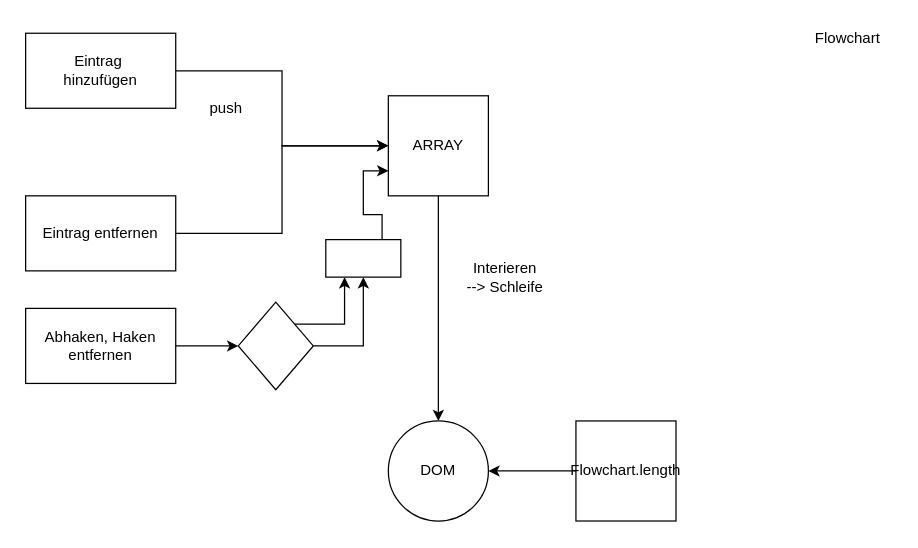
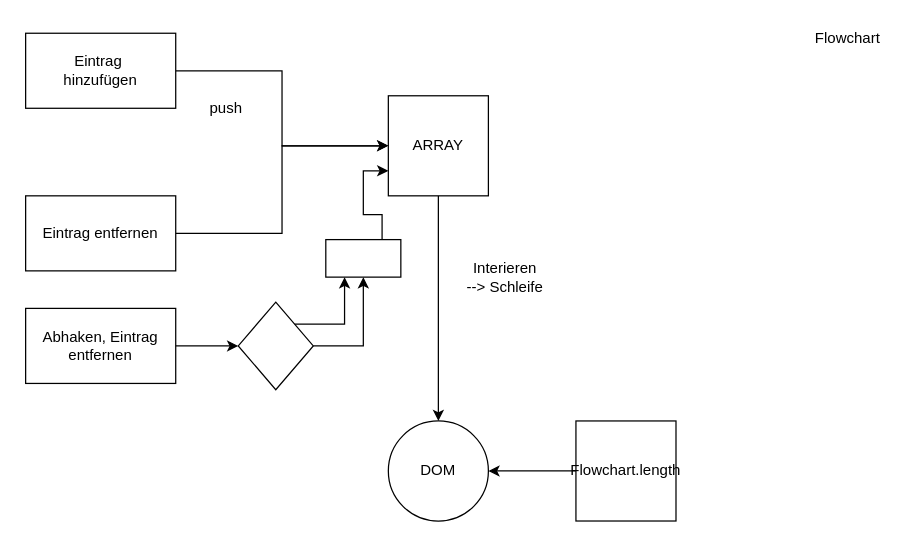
  <mxCell id="0" />
  <mxCell id="1" parent="0" />
  <mxCell id="2" style="edgeStyle=orthogonalEdgeStyle;rounded=0;orthogonalLoop=1;jettySize=auto;html=1;exitX=0.5;exitY=1;exitDx=0;exitDy=0;" parent="1" source="3" target="4" edge="1"><mxGeometry relative="1" as="geometry" /></mxCell>
  <mxCell id="3" value="ARRAY" style="whiteSpace=wrap;html=1;aspect=fixed;" parent="1" vertex="1"><mxGeometry x="310" y="76" width="80" height="80" as="geometry" /></mxCell>
  <mxCell id="4" value="DOM" style="ellipse;whiteSpace=wrap;html=1;aspect=fixed;" parent="1" vertex="1"><mxGeometry x="310" y="336" width="80" height="80" as="geometry" /></mxCell>
  <mxCell id="5" value="Interieren&lt;br&gt;--&amp;gt; Schleife" style="text;html=1;align=center;verticalAlign=middle;resizable=0;points=[];;autosize=1;" parent="1" vertex="1"><mxGeometry x="363" y="206" width="80" height="30" as="geometry" /></mxCell>
  <mxCell id="6" style="edgeStyle=orthogonalEdgeStyle;rounded=0;orthogonalLoop=1;jettySize=auto;html=1;exitX=1;exitY=0.5;exitDx=0;exitDy=0;entryX=0;entryY=0.5;entryDx=0;entryDy=0;" parent="1" source="7" target="3" edge="1"><mxGeometry relative="1" as="geometry" /></mxCell>
  <mxCell id="7" value="Eintrag&amp;nbsp;&lt;br&gt;hinzufügen" style="rounded=0;whiteSpace=wrap;html=1;" parent="1" vertex="1"><mxGeometry x="20" y="26" width="120" height="60" as="geometry" /></mxCell>
  <mxCell id="8" value="push" style="text;html=1;align=center;verticalAlign=middle;resizable=0;points=[];;autosize=1;" parent="1" vertex="1"><mxGeometry x="160" y="76" width="40" height="20" as="geometry" /></mxCell>
  <mxCell id="9" style="edgeStyle=orthogonalEdgeStyle;rounded=0;orthogonalLoop=1;jettySize=auto;html=1;exitX=1;exitY=0.5;exitDx=0;exitDy=0;entryX=0;entryY=0.5;entryDx=0;entryDy=0;" parent="1" source="10" target="3" edge="1"><mxGeometry relative="1" as="geometry" /></mxCell>
  <mxCell id="10" value="Eintrag entfernen" style="rounded=0;whiteSpace=wrap;html=1;" parent="1" vertex="1"><mxGeometry x="20" y="156" width="120" height="60" as="geometry" /></mxCell>
  <mxCell id="11" value="Flowchart" style="text;html=1;align=center;verticalAlign=middle;resizable=0;points=[];;autosize=1;" parent="1" vertex="1"><mxGeometry x="642" y="20" width="70" height="20" as="geometry" /></mxCell>
- <mxCell id="12" value="Abhaken, Haken entfernen" style="rounded=0;whiteSpace=wrap;html=1;" parent="1" vertex="1"><mxGeometry x="20" y="246" width="120" height="60" as="geometry" /></mxCell>
+ <mxCell id="12" value="Abhaken, Eintrag entfernen" style="rounded=0;whiteSpace=wrap;html=1;" parent="1" vertex="1"><mxGeometry x="20" y="246" width="120" height="60" as="geometry" /></mxCell>
  <mxCell id="13" style="edgeStyle=orthogonalEdgeStyle;rounded=0;orthogonalLoop=1;jettySize=auto;html=1;exitX=1;exitY=0;exitDx=0;exitDy=0;entryX=0.25;entryY=1;entryDx=0;entryDy=0;" parent="1" source="14" target="17" edge="1"><mxGeometry relative="1" as="geometry" /></mxCell>
  <mxCell id="14" value="" style="rhombus;whiteSpace=wrap;html=1;" parent="1" vertex="1"><mxGeometry x="190" y="241" width="60" height="70" as="geometry" /></mxCell>
  <mxCell id="15" style="edgeStyle=orthogonalEdgeStyle;rounded=0;orthogonalLoop=1;jettySize=auto;html=1;exitX=1;exitY=0.5;exitDx=0;exitDy=0;entryX=0;entryY=0.5;entryDx=0;entryDy=0;" parent="1" source="12" target="14" edge="1"><mxGeometry relative="1" as="geometry"><mxPoint x="140" y="276" as="sourcePoint" /><mxPoint x="310" y="116" as="targetPoint" /></mxGeometry></mxCell>
  <mxCell id="16" style="edgeStyle=orthogonalEdgeStyle;rounded=0;orthogonalLoop=1;jettySize=auto;html=1;exitX=0.75;exitY=0;exitDx=0;exitDy=0;entryX=0;entryY=0.75;entryDx=0;entryDy=0;" parent="1" source="17" target="3" edge="1"><mxGeometry relative="1" as="geometry" /></mxCell>
  <mxCell id="17" value="" style="rounded=0;whiteSpace=wrap;html=1;" parent="1" vertex="1"><mxGeometry x="260" y="191" width="60" height="30" as="geometry" /></mxCell>
  <mxCell id="18" style="edgeStyle=orthogonalEdgeStyle;rounded=0;orthogonalLoop=1;jettySize=auto;html=1;exitX=1;exitY=0.5;exitDx=0;exitDy=0;entryX=0.5;entryY=1;entryDx=0;entryDy=0;" parent="1" source="14" target="17" edge="1"><mxGeometry relative="1" as="geometry"><mxPoint x="250" y="271" as="sourcePoint" /><mxPoint x="310" y="116" as="targetPoint" /></mxGeometry></mxCell>
  <mxCell id="19" style="edgeStyle=orthogonalEdgeStyle;rounded=0;orthogonalLoop=1;jettySize=auto;html=1;exitX=0;exitY=0.5;exitDx=0;exitDy=0;entryX=1;entryY=0.5;entryDx=0;entryDy=0;" parent="1" source="20" target="4" edge="1"><mxGeometry relative="1" as="geometry" /></mxCell>
  <mxCell id="20" value="Flowchart.length" style="whiteSpace=wrap;html=1;aspect=fixed;" parent="1" vertex="1"><mxGeometry x="460" y="336" width="80" height="80" as="geometry" /></mxCell>
